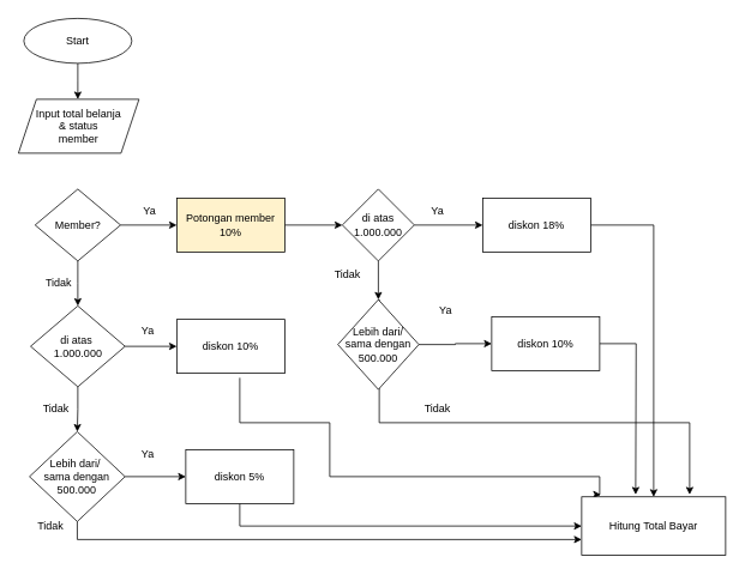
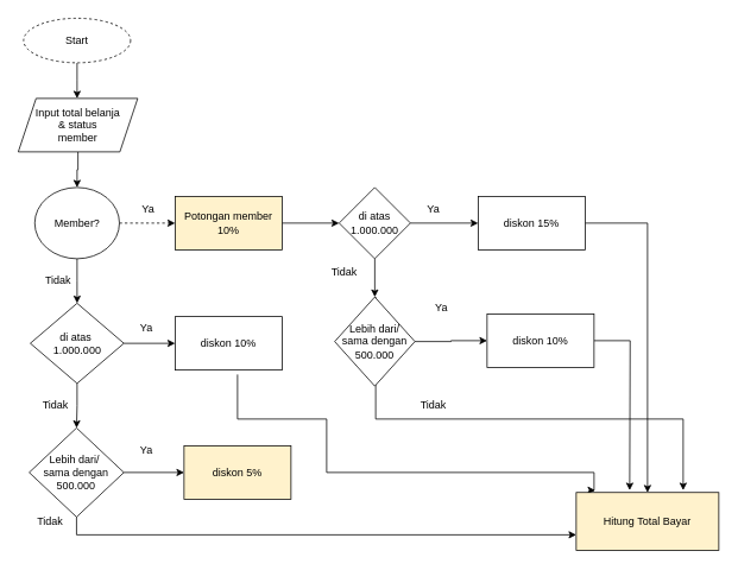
  <mxCell id="0" />
  <mxCell id="1" parent="0" />
  <mxCell id="2" style="edgeStyle=orthogonalEdgeStyle;rounded=0;orthogonalLoop=1;jettySize=auto;html=1;" edge="1" parent="1" source="3"><mxGeometry relative="1" as="geometry"><mxPoint x="86" y="110" as="targetPoint" /></mxGeometry></mxCell>
- <mxCell id="3" value="Start" style="ellipse;whiteSpace=wrap;html=1;" vertex="1" parent="1"><mxGeometry x="26" y="20" width="120" height="50" as="geometry" /></mxCell>
+ <mxCell id="3" value="Start" style="ellipse;whiteSpace=wrap;html=1;dashed=1;" vertex="1" parent="1"><mxGeometry x="26" y="20" width="120" height="50" as="geometry" /></mxCell>
+ <mxCell id="4" style="edgeStyle=orthogonalEdgeStyle;rounded=0;orthogonalLoop=1;jettySize=auto;html=1;" edge="1" parent="1" source="5" target="8"><mxGeometry relative="1" as="geometry"><mxPoint x="86" y="200" as="targetPoint" /></mxGeometry></mxCell>
  <mxCell id="5" value="Input total belanja&lt;div&gt;&amp;amp; status&lt;/div&gt;&lt;div&gt;member&lt;/div&gt;" style="shape=parallelogram;perimeter=parallelogramPerimeter;whiteSpace=wrap;html=1;fixedSize=1;" vertex="1" parent="1"><mxGeometry x="20" y="110" width="134" height="60" as="geometry" /></mxCell>
- <mxCell id="6" style="edgeStyle=orthogonalEdgeStyle;rounded=0;orthogonalLoop=1;jettySize=auto;html=1;" edge="1" parent="1" source="8" target="10"><mxGeometry relative="1" as="geometry"><mxPoint x="186" y="250" as="targetPoint" /></mxGeometry></mxCell>
+ <mxCell id="6" style="edgeStyle=orthogonalEdgeStyle;rounded=0;orthogonalLoop=1;jettySize=auto;html=1;dashed=1;" edge="1" parent="1" source="8" target="10"><mxGeometry relative="1" as="geometry"><mxPoint x="186" y="250" as="targetPoint" /></mxGeometry></mxCell>
  <mxCell id="7" style="edgeStyle=orthogonalEdgeStyle;rounded=0;orthogonalLoop=1;jettySize=auto;html=1;" edge="1" parent="1" source="8"><mxGeometry relative="1" as="geometry"><mxPoint x="86" y="340" as="targetPoint" /></mxGeometry></mxCell>
- <mxCell id="8" value="Member?" style="rhombus;whiteSpace=wrap;html=1;" vertex="1" parent="1"><mxGeometry x="38.5" y="210" width="95" height="80" as="geometry" /></mxCell>
+ <mxCell id="8" value="Member?" style="ellipse;whiteSpace=wrap;html=1;" vertex="1" parent="1"><mxGeometry x="38.5" y="210" width="95" height="80" as="geometry" /></mxCell>
  <mxCell id="9" style="edgeStyle=orthogonalEdgeStyle;rounded=0;orthogonalLoop=1;jettySize=auto;html=1;exitX=1;exitY=0.5;exitDx=0;exitDy=0;" edge="1" parent="1" source="10" target="22"><mxGeometry relative="1" as="geometry"><mxPoint x="386" y="250" as="targetPoint" /></mxGeometry></mxCell>
  <mxCell id="10" value="Potongan member 10%" style="rounded=0;whiteSpace=wrap;html=1;fillColor=#fff2cc;" vertex="1" parent="1"><mxGeometry x="196" y="220" width="120" height="60" as="geometry" /></mxCell>
  <mxCell id="11" style="edgeStyle=orthogonalEdgeStyle;rounded=0;orthogonalLoop=1;jettySize=auto;html=1;" edge="1" parent="1" source="13" target="15"><mxGeometry relative="1" as="geometry"><mxPoint x="86" y="490" as="targetPoint" /></mxGeometry></mxCell>
  <mxCell id="12" style="edgeStyle=orthogonalEdgeStyle;rounded=0;orthogonalLoop=1;jettySize=auto;html=1;exitX=1;exitY=0.5;exitDx=0;exitDy=0;" edge="1" parent="1" source="13" target="17"><mxGeometry relative="1" as="geometry"><mxPoint x="186" y="385" as="targetPoint" /></mxGeometry></mxCell>
  <mxCell id="13" value="di atas&amp;nbsp;&lt;div&gt;1.000.000&lt;/div&gt;" style="rhombus;whiteSpace=wrap;html=1;" vertex="1" parent="1"><mxGeometry x="33.5" y="340" width="105" height="90" as="geometry" /></mxCell>
  <mxCell id="14" style="edgeStyle=orthogonalEdgeStyle;rounded=0;orthogonalLoop=1;jettySize=auto;html=1;" edge="1" parent="1" source="15" target="19"><mxGeometry relative="1" as="geometry"><mxPoint x="196" y="530" as="targetPoint" /></mxGeometry></mxCell>
  <mxCell id="15" value="Lebih dari/&amp;nbsp;&lt;div&gt;sama dengan 500.000&lt;br&gt;&lt;/div&gt;" style="rhombus;whiteSpace=wrap;html=1;" vertex="1" parent="1"><mxGeometry x="32.25" y="480" width="106.25" height="100" as="geometry" /></mxCell>
  <mxCell id="16" style="edgeStyle=orthogonalEdgeStyle;rounded=0;orthogonalLoop=1;jettySize=auto;html=1;entryX=0.133;entryY=-0.038;entryDx=0;entryDy=0;entryPerimeter=0;" edge="1" parent="1" target="41"><mxGeometry relative="1" as="geometry"><mxPoint x="616" y="385" as="targetPoint" /><mxPoint x="266" y="420" as="sourcePoint" /><Array as="points"><mxPoint x="266" y="470" /><mxPoint x="366" y="470" /><mxPoint x="366" y="530" /><mxPoint x="666" y="530" /><mxPoint x="666" y="550" /></Array></mxGeometry></mxCell>
  <mxCell id="17" value="diskon 10%" style="rounded=0;whiteSpace=wrap;html=1;" vertex="1" parent="1"><mxGeometry x="196" y="355" width="120" height="60" as="geometry" /></mxCell>
- <mxCell id="18" style="edgeStyle=orthogonalEdgeStyle;rounded=0;orthogonalLoop=1;jettySize=auto;html=1;exitX=0.5;exitY=1;exitDx=0;exitDy=0;entryX=0;entryY=0.5;entryDx=0;entryDy=0;" edge="1" parent="1" source="19" target="41"><mxGeometry relative="1" as="geometry" /></mxCell>
- <mxCell id="19" value="diskon 5%" style="rounded=0;whiteSpace=wrap;html=1;" vertex="1" parent="1"><mxGeometry x="206" y="500" width="120" height="60" as="geometry" /></mxCell>
+ <mxCell id="19" value="diskon 5%" style="rounded=0;whiteSpace=wrap;html=1;fillColor=#fff2cc;" vertex="1" parent="1"><mxGeometry x="206" y="500" width="120" height="60" as="geometry" /></mxCell>
  <mxCell id="20" style="edgeStyle=orthogonalEdgeStyle;rounded=0;orthogonalLoop=1;jettySize=auto;html=1;" edge="1" parent="1" source="22" target="25"><mxGeometry relative="1" as="geometry"><mxPoint x="416" y="160" as="targetPoint" /></mxGeometry></mxCell>
  <mxCell id="21" style="edgeStyle=orthogonalEdgeStyle;rounded=0;orthogonalLoop=1;jettySize=auto;html=1;exitX=1;exitY=0.5;exitDx=0;exitDy=0;" edge="1" parent="1" source="22" target="29"><mxGeometry relative="1" as="geometry"><mxPoint x="536" y="250" as="targetPoint" /></mxGeometry></mxCell>
  <mxCell id="22" value="di atas&lt;div&gt;1.000.000&lt;/div&gt;" style="rhombus;whiteSpace=wrap;html=1;" vertex="1" parent="1"><mxGeometry x="380" y="210" width="80" height="80" as="geometry" /></mxCell>
  <mxCell id="23" style="edgeStyle=orthogonalEdgeStyle;rounded=0;orthogonalLoop=1;jettySize=auto;html=1;" edge="1" parent="1" source="25" target="27"><mxGeometry relative="1" as="geometry"><mxPoint x="516" y="120" as="targetPoint" /></mxGeometry></mxCell>
  <mxCell id="24" style="edgeStyle=orthogonalEdgeStyle;rounded=0;orthogonalLoop=1;jettySize=auto;html=1;exitX=0.5;exitY=0;exitDx=0;exitDy=0;" edge="1" parent="1" source="25"><mxGeometry relative="1" as="geometry"><mxPoint x="766" y="550" as="targetPoint" /><Array as="points"><mxPoint x="421" y="470" /><mxPoint x="766" y="470" /></Array></mxGeometry></mxCell>
  <mxCell id="25" value="Lebih dari/ sama dengan 500.000" style="rhombus;whiteSpace=wrap;html=1;" vertex="1" parent="1"><mxGeometry x="375" y="333" width="90" height="100" as="geometry" /></mxCell>
  <mxCell id="26" style="edgeStyle=orthogonalEdgeStyle;rounded=0;orthogonalLoop=1;jettySize=auto;html=1;exitX=1;exitY=0.5;exitDx=0;exitDy=0;" edge="1" parent="1" source="27"><mxGeometry relative="1" as="geometry"><mxPoint x="706" y="550" as="targetPoint" /></mxGeometry></mxCell>
  <mxCell id="27" value="diskon 10%" style="rounded=0;whiteSpace=wrap;html=1;" vertex="1" parent="1"><mxGeometry x="546" y="352" width="120" height="60" as="geometry" /></mxCell>
  <mxCell id="28" style="edgeStyle=orthogonalEdgeStyle;rounded=0;orthogonalLoop=1;jettySize=auto;html=1;exitX=1;exitY=0.5;exitDx=0;exitDy=0;entryX=0.5;entryY=0;entryDx=0;entryDy=0;" edge="1" parent="1" source="29" target="41"><mxGeometry relative="1" as="geometry" /></mxCell>
- <mxCell id="29" value="diskon 18%" style="rounded=0;whiteSpace=wrap;html=1;" vertex="1" parent="1"><mxGeometry x="536" y="220" width="120" height="60" as="geometry" /></mxCell>
+ <mxCell id="29" value="diskon 15%" style="rounded=0;whiteSpace=wrap;html=1;" vertex="1" parent="1"><mxGeometry x="536" y="220" width="120" height="60" as="geometry" /></mxCell>
  <mxCell id="30" value="Ya" style="text;html=1;align=center;verticalAlign=middle;whiteSpace=wrap;rounded=0;" vertex="1" parent="1"><mxGeometry x="136" y="220" width="60" height="30" as="geometry" /></mxCell>
  <mxCell id="31" value="Tidak" style="text;html=1;align=center;verticalAlign=middle;whiteSpace=wrap;rounded=0;" vertex="1" parent="1"><mxGeometry x="35" y="300" width="60" height="30" as="geometry" /></mxCell>
  <mxCell id="32" value="Ya" style="text;html=1;align=center;verticalAlign=middle;whiteSpace=wrap;rounded=0;" vertex="1" parent="1"><mxGeometry x="134" y="353" width="60" height="30" as="geometry" /></mxCell>
  <mxCell id="33" value="Tidak" style="text;html=1;align=center;verticalAlign=middle;whiteSpace=wrap;rounded=0;" vertex="1" parent="1"><mxGeometry x="32.25" y="440" width="60" height="30" as="geometry" /></mxCell>
  <mxCell id="34" value="Ya" style="text;html=1;align=center;verticalAlign=middle;whiteSpace=wrap;rounded=0;" vertex="1" parent="1"><mxGeometry x="133.5" y="490" width="60" height="30" as="geometry" /></mxCell>
  <mxCell id="35" value="Tidak" style="text;html=1;align=center;verticalAlign=middle;whiteSpace=wrap;rounded=0;" vertex="1" parent="1"><mxGeometry x="26" y="570" width="60" height="30" as="geometry" /></mxCell>
  <mxCell id="36" value="Ya" style="text;strokeColor=none;align=center;fillColor=none;html=1;verticalAlign=middle;whiteSpace=wrap;rounded=0;" vertex="1" parent="1"><mxGeometry x="456" y="220" width="60" height="30" as="geometry" /></mxCell>
  <mxCell id="37" value="Tidak" style="text;html=1;align=center;verticalAlign=middle;whiteSpace=wrap;rounded=0;" vertex="1" parent="1"><mxGeometry x="356" y="290" width="60" height="30" as="geometry" /></mxCell>
  <mxCell id="38" value="Ya" style="text;html=1;align=center;verticalAlign=middle;whiteSpace=wrap;rounded=0;" vertex="1" parent="1"><mxGeometry x="465" y="330" width="60" height="30" as="geometry" /></mxCell>
  <mxCell id="39" value="Tidak" style="text;html=1;align=center;verticalAlign=middle;whiteSpace=wrap;rounded=0;" vertex="1" parent="1"><mxGeometry x="456" y="440" width="60" height="30" as="geometry" /></mxCell>
  <mxCell id="40" value="" style="edgeStyle=orthogonalEdgeStyle;rounded=0;orthogonalLoop=1;jettySize=auto;html=1;exitX=0.5;exitY=1;exitDx=0;exitDy=0;" edge="1" parent="1" source="15" target="41"><mxGeometry relative="1" as="geometry"><mxPoint x="736" y="420" as="targetPoint" /><mxPoint x="85" y="580" as="sourcePoint" /><Array as="points"><mxPoint x="85" y="600" /></Array></mxGeometry></mxCell>
- <mxCell id="41" value="Hitung Total Bayar" style="rounded=0;whiteSpace=wrap;html=1;" vertex="1" parent="1"><mxGeometry x="646" y="552.5" width="160" height="65" as="geometry" /></mxCell>
+ <mxCell id="41" value="Hitung Total Bayar" style="rounded=0;whiteSpace=wrap;html=1;fillColor=#fff2cc;" vertex="1" parent="1"><mxGeometry x="646" y="552.5" width="160" height="65" as="geometry" /></mxCell>
